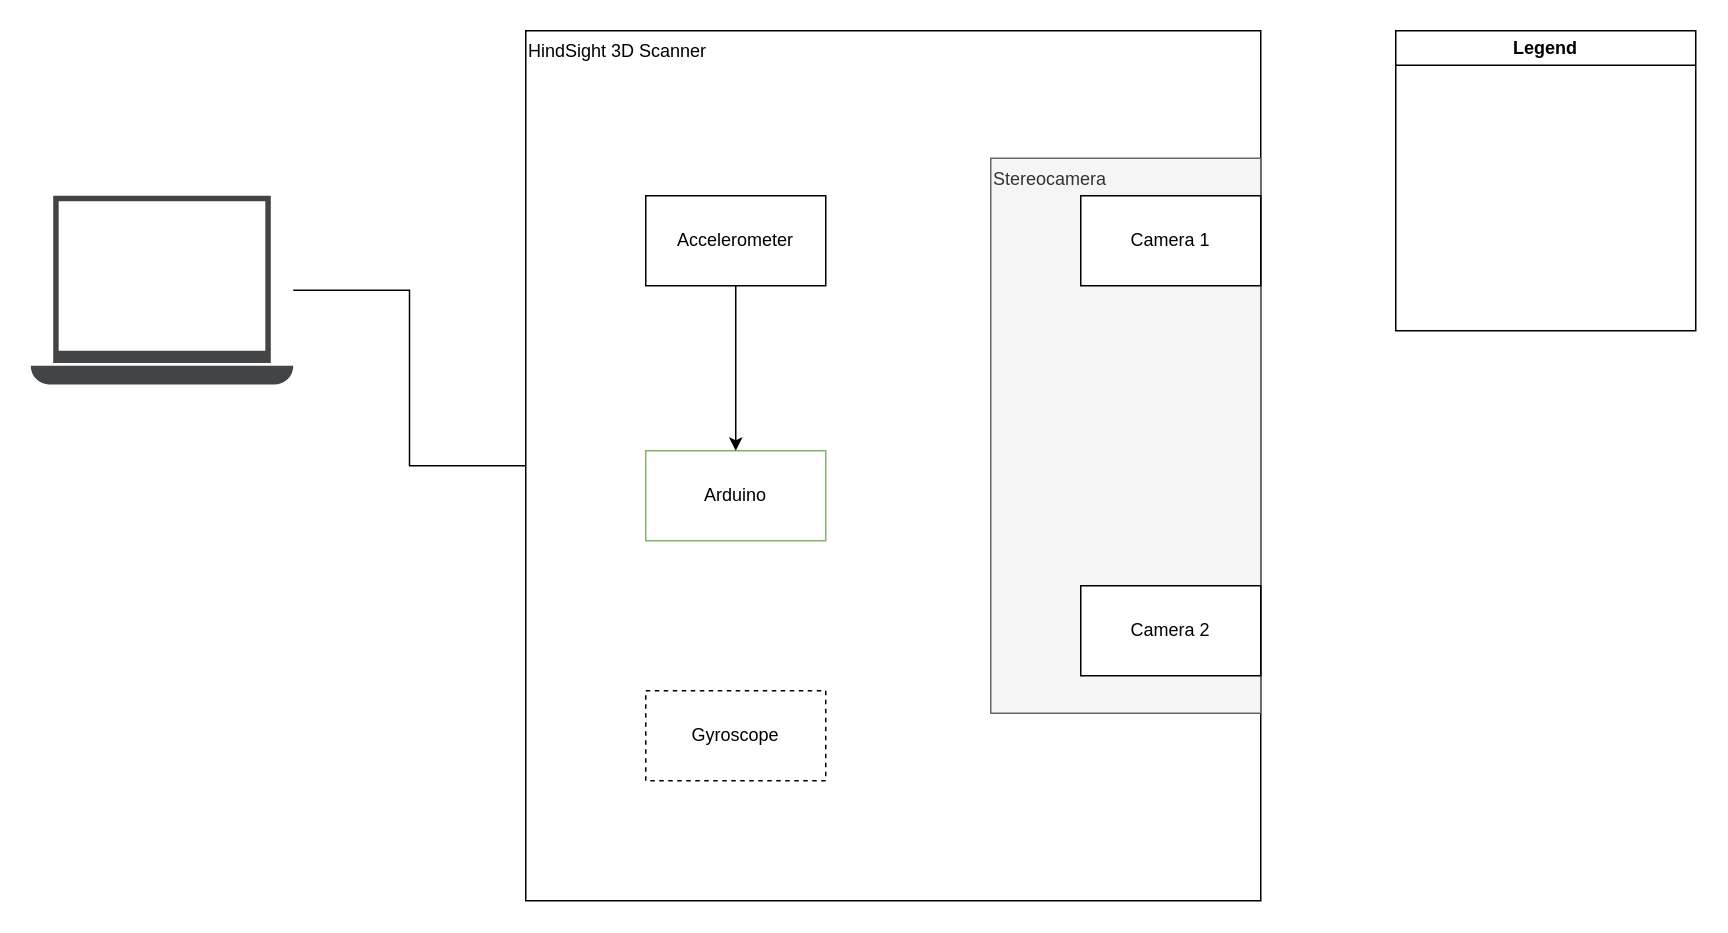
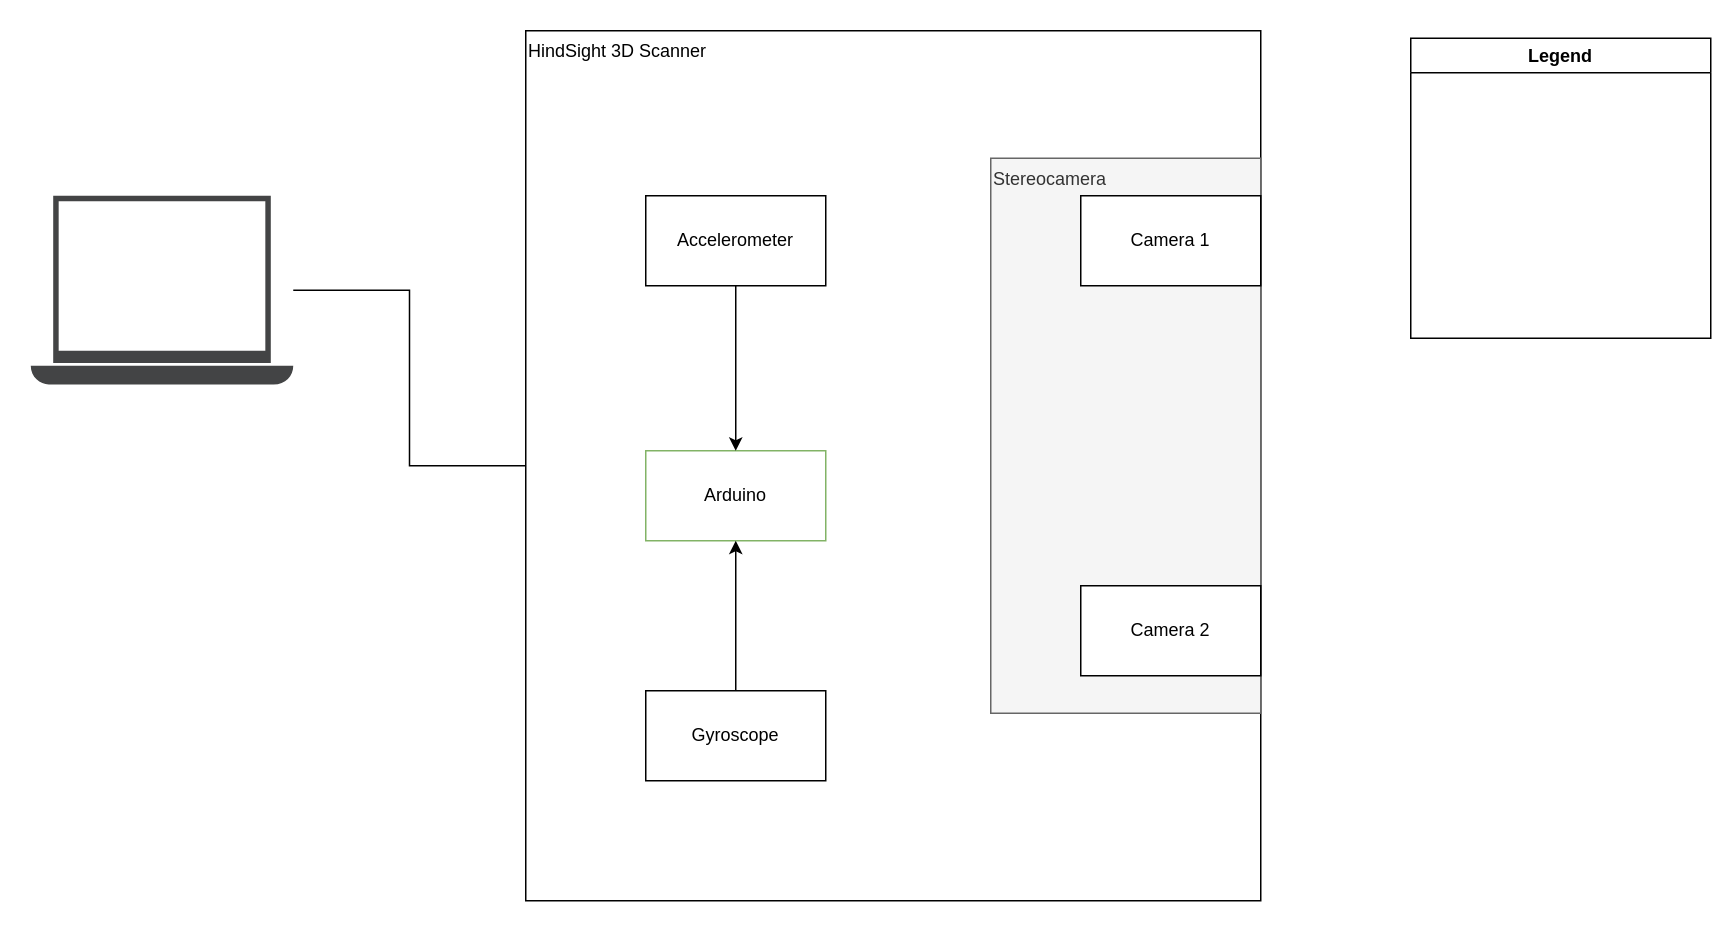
  <mxCell id="0" />
  <mxCell id="1" parent="0" />
  <mxCell id="2" style="edgeStyle=orthogonalEdgeStyle;rounded=0;orthogonalLoop=1;jettySize=auto;html=1;exitX=0;exitY=0.5;exitDx=0;exitDy=0;endArrow=none;startFill=0;" edge="1" parent="1" source="3" target="12"><mxGeometry relative="1" as="geometry" /></mxCell>
  <mxCell id="3" value="HindSight 3D Scanner" style="rounded=0;whiteSpace=wrap;html=1;align=left;verticalAlign=top;" parent="1" vertex="1"><mxGeometry x="350" y="20" width="490" height="580" as="geometry" /></mxCell>
  <mxCell id="4" value="Stereocamera" style="rounded=0;whiteSpace=wrap;html=1;align=left;verticalAlign=top;fillColor=#f5f5f5;fontColor=#333333;strokeColor=#666666;" vertex="1" parent="1"><mxGeometry x="660" y="105" width="180" height="370" as="geometry" /></mxCell>
  <mxCell id="5" value="Camera 1" style="rounded=0;whiteSpace=wrap;html=1;" vertex="1" parent="1"><mxGeometry x="720" y="130" width="120" height="60" as="geometry" /></mxCell>
  <mxCell id="6" value="Camera 2" style="rounded=0;whiteSpace=wrap;html=1;" vertex="1" parent="1"><mxGeometry x="720" y="390" width="120" height="60" as="geometry" /></mxCell>
  <mxCell id="7" value="Arduino" style="rounded=0;whiteSpace=wrap;html=1;fillColor=#ffffff;strokeColor=#82b366;" vertex="1" parent="1"><mxGeometry x="430" y="300" width="120" height="60" as="geometry" /></mxCell>
  <mxCell id="8" style="edgeStyle=orthogonalEdgeStyle;rounded=0;orthogonalLoop=1;jettySize=auto;html=1;exitX=0.5;exitY=1;exitDx=0;exitDy=0;entryX=0.5;entryY=0;entryDx=0;entryDy=0;" edge="1" parent="1" source="9" target="7"><mxGeometry relative="1" as="geometry" /></mxCell>
  <mxCell id="9" value="Accelerometer" style="rounded=0;whiteSpace=wrap;html=1;" vertex="1" parent="1"><mxGeometry x="430" y="130" width="120" height="60" as="geometry" /></mxCell>
- <mxCell id="11" value="Gyroscope" style="rounded=0;whiteSpace=wrap;html=1;dashed=1;" vertex="1" parent="1"><mxGeometry x="430" y="460" width="120" height="60" as="geometry" /></mxCell>
+ <mxCell id="10" style="edgeStyle=orthogonalEdgeStyle;rounded=0;orthogonalLoop=1;jettySize=auto;html=1;exitX=0.5;exitY=0;exitDx=0;exitDy=0;entryX=0.5;entryY=1;entryDx=0;entryDy=0;" edge="1" parent="1" source="11" target="7"><mxGeometry relative="1" as="geometry" /></mxCell>
+ <mxCell id="11" value="Gyroscope" style="rounded=0;whiteSpace=wrap;html=1;" vertex="1" parent="1"><mxGeometry x="430" y="460" width="120" height="60" as="geometry" /></mxCell>
  <mxCell id="12" value="" style="sketch=0;pointerEvents=1;shadow=0;dashed=0;html=1;strokeColor=none;fillColor=#434445;aspect=fixed;labelPosition=center;verticalLabelPosition=bottom;verticalAlign=top;align=center;outlineConnect=0;shape=mxgraph.vvd.laptop;" vertex="1" parent="1"><mxGeometry x="20" y="130" width="175" height="126" as="geometry" /></mxCell>
- <mxCell id="13" value="Legend" style="swimlane;whiteSpace=wrap;html=1;fillColor=#FFFFFF;" vertex="1" parent="1"><mxGeometry x="930" y="20" width="200" height="200" as="geometry"><mxRectangle x="750" y="210" width="80" height="30" as="alternateBounds" /></mxGeometry></mxCell>
+ <mxCell id="13" value="Legend" style="swimlane;whiteSpace=wrap;html=1;fillColor=#FFFFFF;" vertex="1" parent="1"><mxGeometry x="940" y="25" width="200" height="200" as="geometry"><mxRectangle x="750" y="210" width="80" height="30" as="alternateBounds" /></mxGeometry></mxCell>
